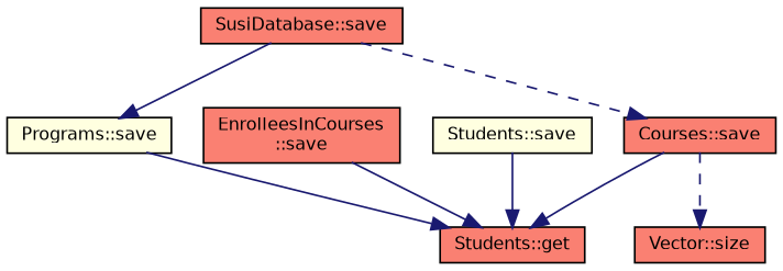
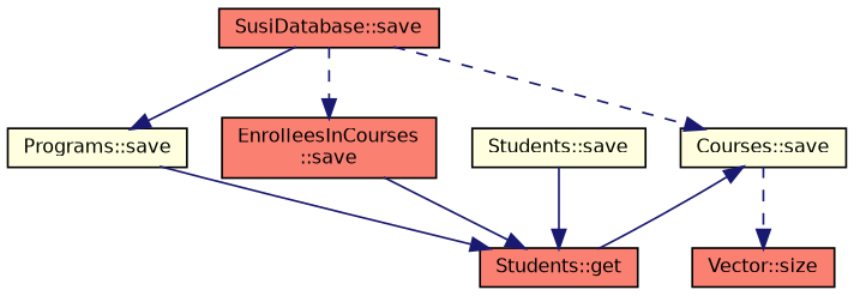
  digraph {
    rankdir=TB
    node [color=black fillcolor=salmon fontname=Helvetica fontsize=10 shape=record style=filled]
    edge [color=midnightblue fontname=Helvetica fontsize=10 labelfontname=Helvetica labelfontsize=10 style=solid]
    n1 [fontcolor=black height=0.2 label="SusiDatabase::save" width=0.4]
-   n2 [height=0.2 label="Courses::save" width=0.4]
+   n2 [fillcolor=lightyellow height=0.2 label="Courses::save" width=0.4]
    n3 [fillcolor=lightyellow height=0.2 label="Programs::save" width=0.4]
    n4 [height=0.2 label="EnrolleesInCourses\l::save" width=0.4]
    n5 [height=0.2 label="Students::get" width=0.4]
    n6 [height=0.2 label="Vector::size" width=0.4]
    n7 [fillcolor=lightyellow height=0.2 label="Students::save" width=0.4]
    n1 -> n2 [style=dashed]
    n1 -> n3
-   n2 -> n5
+   n1 -> n4 [style=dashed]
+   n5 -> n2
    n2 -> n6 [style=dashed]
    n3 -> n5
    n4 -> n5
    n7 -> n5
  }
